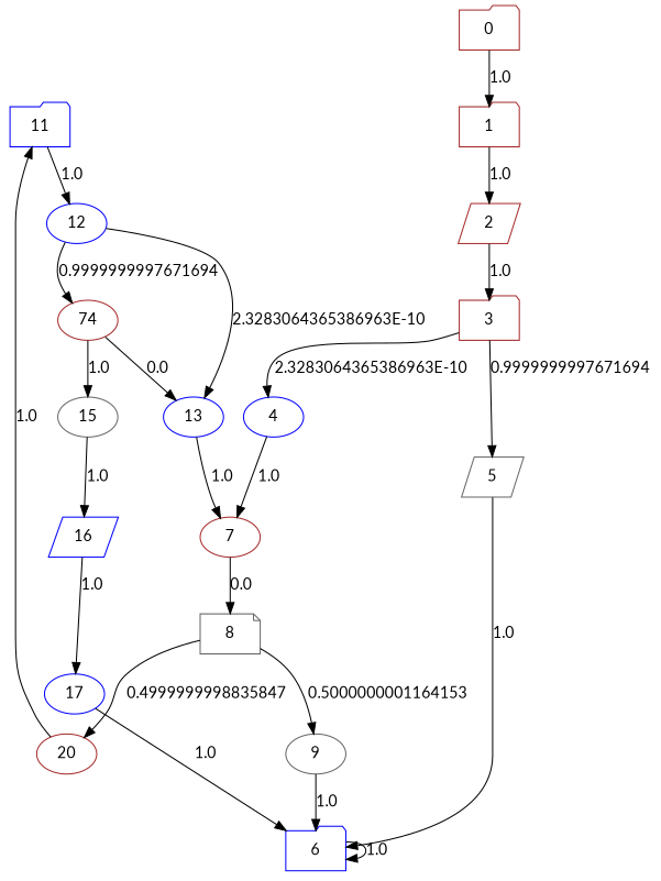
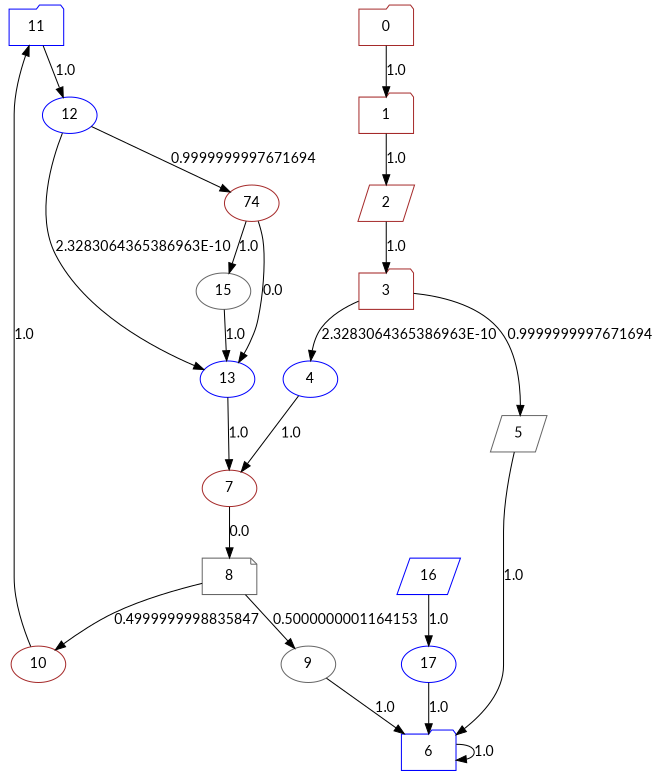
  digraph {
    fontname=Lato
    node [color=blue fontname=Lato shape=ellipse]
    edge [fontname=Lato]
    11 [shape=folder]
    12
    13
    n4 [color=brown label=74]
    7 [color=brown]
    15 [color=gray40]
    8 [color=gray40 shape=note]
    16 [shape=parallelogram]
    9 [color=gray40]
-   10 [color=brown label=20]
+   10 [color=brown]
    17
    6 [shape=folder]
    0 [color=brown shape=folder]
    1 [color=brown shape=folder]
    2 [color=brown shape=parallelogram]
    3 [color=brown shape=folder]
    4
    5 [color=gray40 shape=parallelogram]
    11 -> 12 [label=1.0]
    12 -> 13 [label="2.3283064365386963E-10"]
    12 -> n4 [label=0.9999999997671694]
    13 -> 7 [label=1.0]
    n4 -> 13 [label=0.0]
    n4 -> 15 [label=1.0]
    7 -> 8 [label=0.0]
-   15 -> 16 [label=1.0]
+   15 -> 13 [label=1.0]
    8 -> 9 [label=0.5000000001164153]
    8 -> 10 [label=0.4999999998835847]
    16 -> 17 [label=1.0]
    9 -> 6 [label=1.0]
    10 -> 11 [label=1.0]
    17 -> 6 [label=1.0]
    6 -> 6 [label=1.0]
    0 -> 1 [label=1.0]
    1 -> 2 [label=1.0]
    2 -> 3 [label=1.0]
    3 -> 4 [label="2.3283064365386963E-10"]
    3 -> 5 [label=0.9999999997671694]
    4 -> 7 [label=1.0]
    5 -> 6 [label=1.0]
  }
